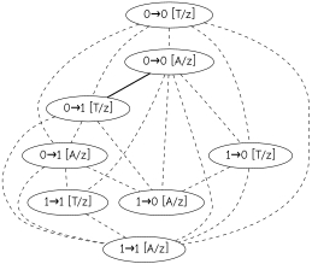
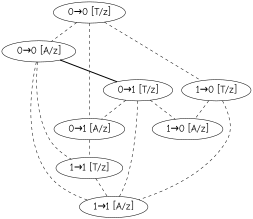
  graph {
    fontname="Comic Neue"
    rankdir=circle
    node [fillcolor=white fontname="Comic Neue" fontsize=20 shape=ellipse style=filled]
    edge [fontname="Comic Neue" style=dashed]
    n1 [label="0→0 [T/z]"]
    n2 [label="0→0 [A/z]"]
    n3 [label="0→1 [T/z]"]
    n4 [label="0→1 [A/z]"]
    n5 [label="1→1 [A/z]"]
    n6 [label="1→0 [T/z]"]
    n7 [label="1→1 [T/z]"]
    n8 [label="1→0 [A/z]"]
    n1 -- n2
-   n1 -- n3
    n1 -- n4
-   n1 -- n5
    n1 -- n6
    n2 -- n3 [style="solid,bold"]
    n2 -- n5
-   n2 -- n6
    n2 -- n7
-   n2 -- n8
    n3 -- n4
    n3 -- n5
    n3 -- n8
-   n4 -- n5
    n4 -- n7
-   n4 -- n8
    n6 -- n5
    n6 -- n8
    n7 -- n5
  }
